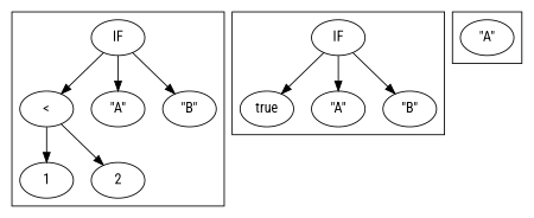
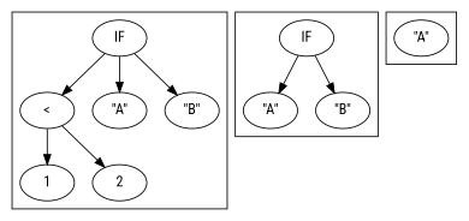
  digraph {
    fontname="Roboto Condensed"
    node [fontname="Roboto Condensed"]
    edge [fontname="Roboto Condensed"]
    n1 [label=IF]
    n2 [label="<"]
    n3 [label="\"A\""]
    n4 [label="\"B\""]
    n5 [label=1]
    n6 [label=2]
    n7 [label=IF]
-   n8 [label=true]
    n9 [label="\"A\""]
    n10 [label="\"B\""]
    n11 [label="\"A\""]
    subgraph cluster_1 {
      n1
      n2
      n3
      n4
      n5
      n6
    }
    subgraph cluster_2 {
      n7
-     n8
      n9
      n10
    }
    subgraph cluster_3 {
      n11
    }
    n1 -> n2
    n1 -> n3
    n1 -> n4
    n2 -> n5
    n2 -> n6
-   n7 -> n8
    n7 -> n9
    n7 -> n10
  }
